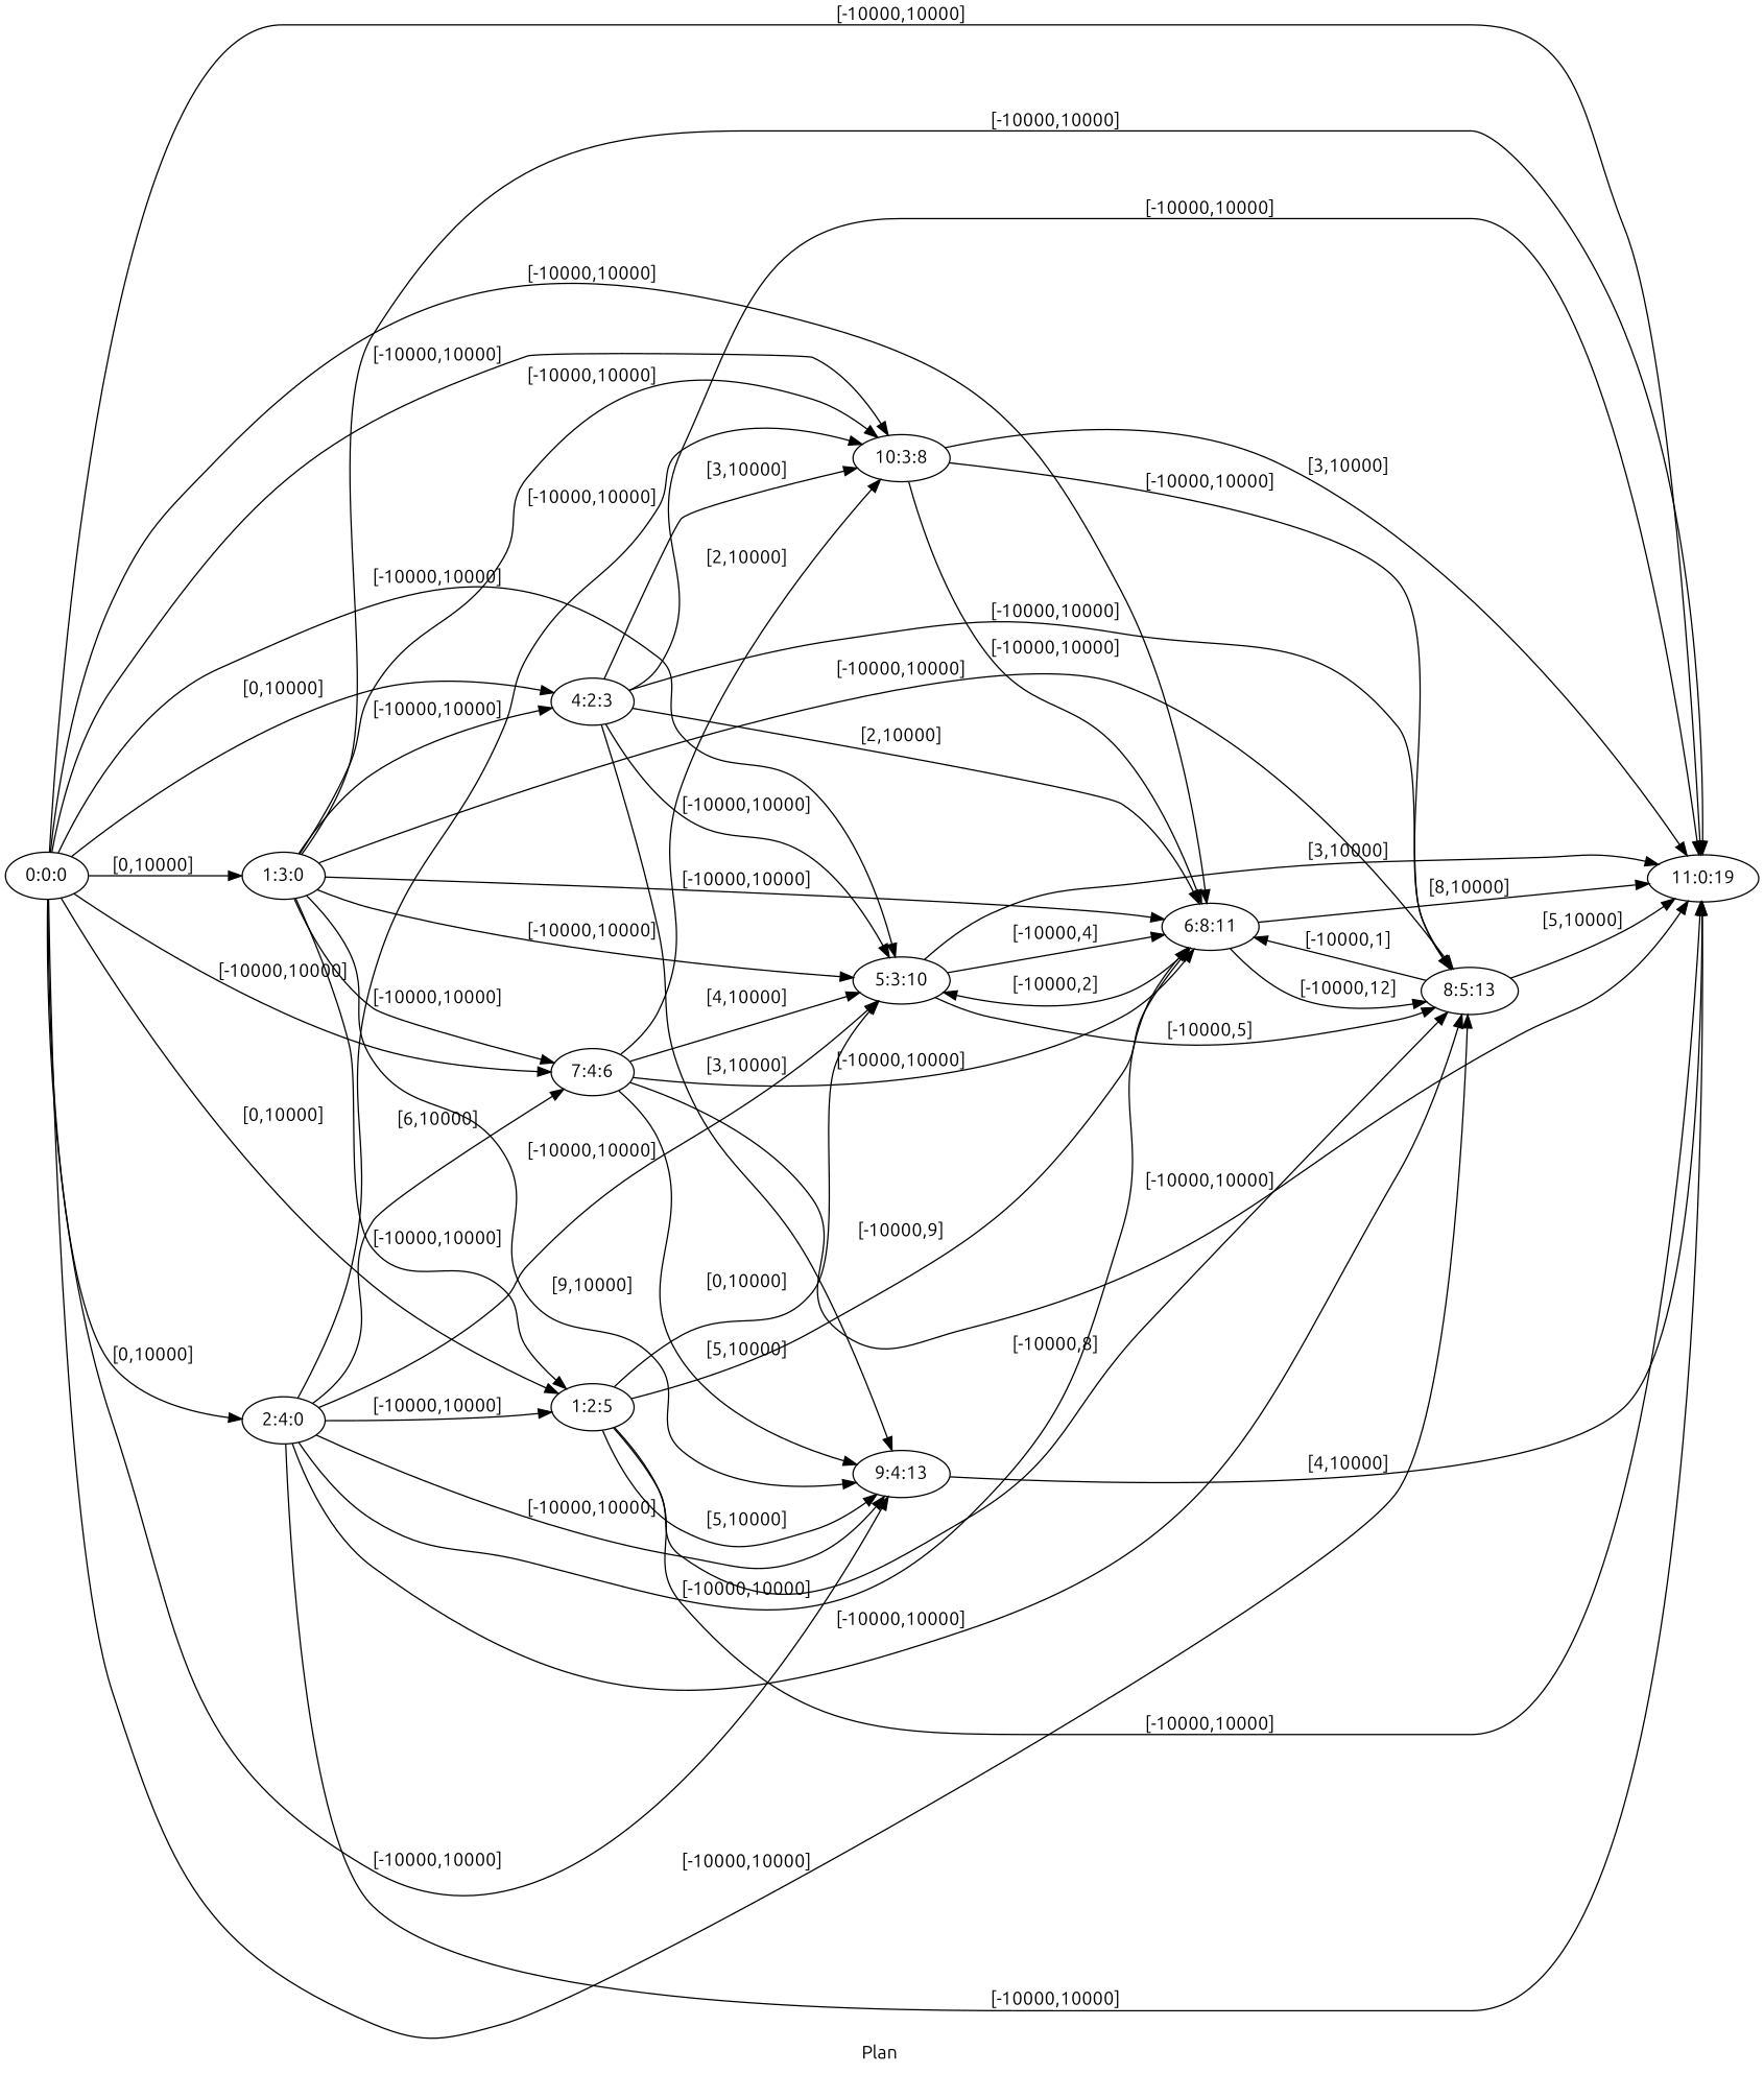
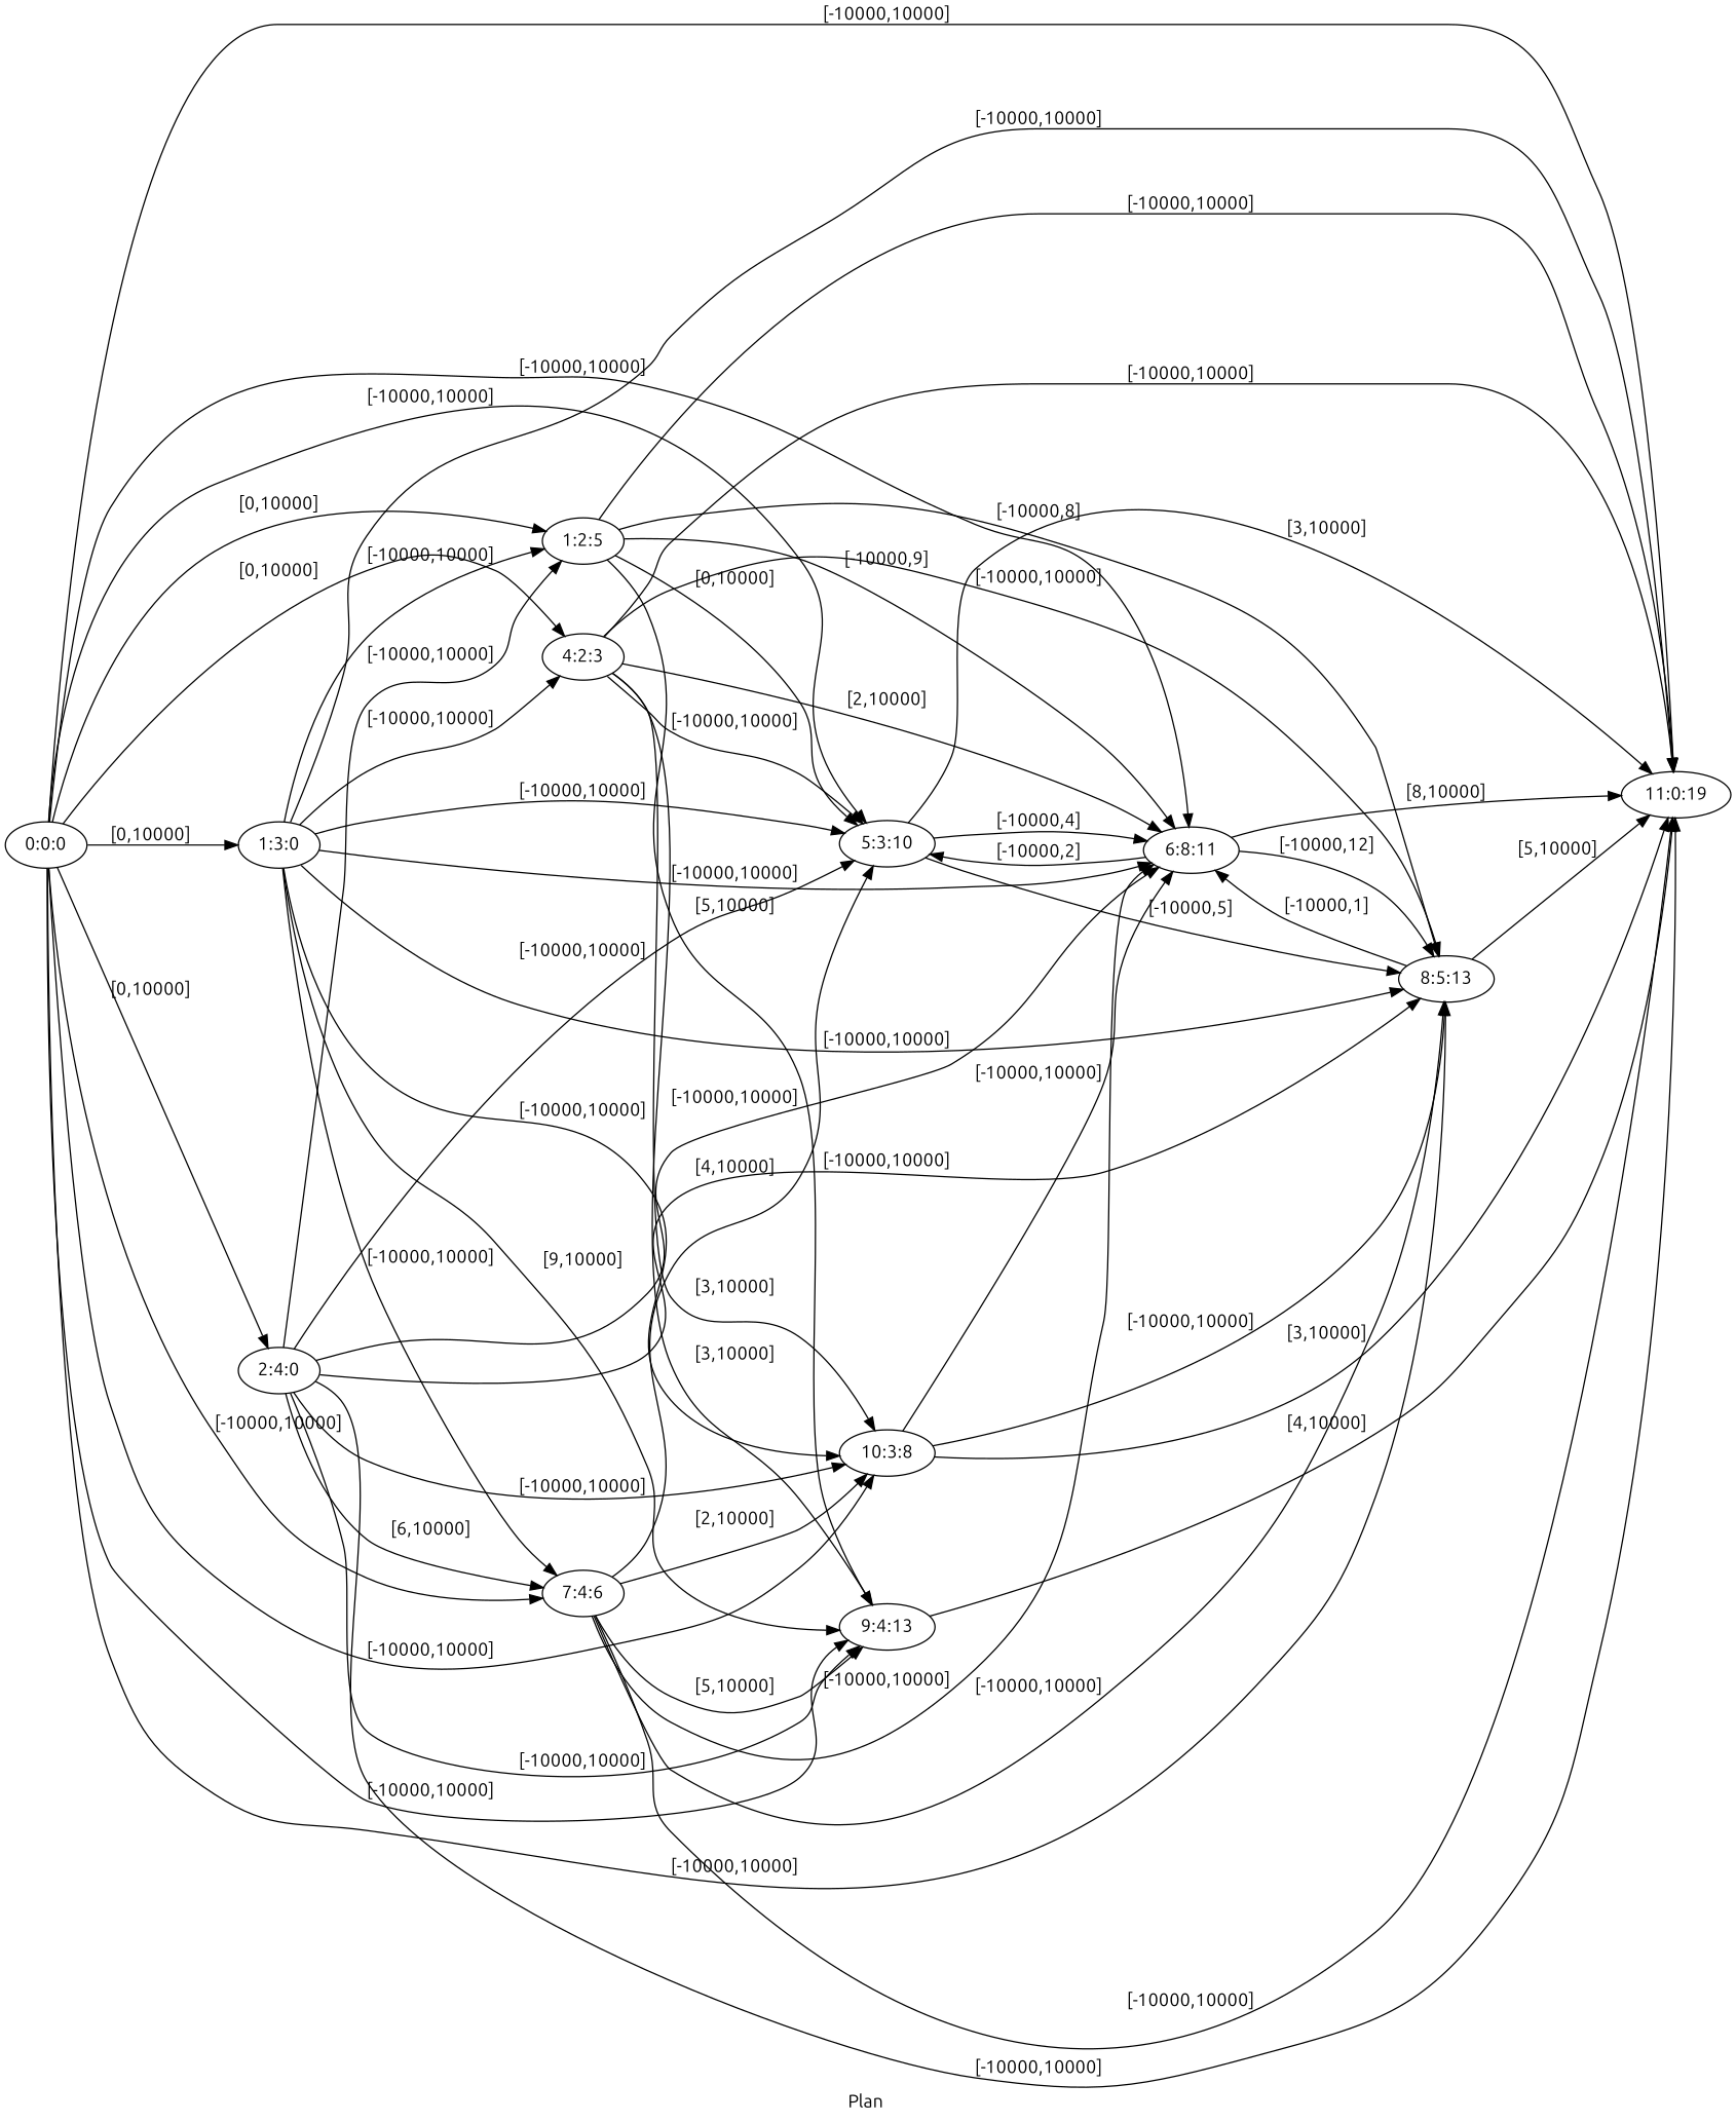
  digraph {
    fldt=0.798333
    fontname=Ubuntu
    label="Plan "
    nodesep=.45
    rankdir=LR
    node [fontname=Ubuntu]
    edge [fontname=Ubuntu]
    "0:0:0"
    "1:3:0"
    "2:4:0"
    n4 [label="1:2:5"]
    "4:2:3"
    "5:3:10"
    "6:8:11"
    "7:4:6"
    "8:5:13"
    "9:4:13"
    "10:3:8"
    "11:0:19"
    "0:0:0" -> "1:3:0" [label="[0,10000]"]
    "0:0:0" -> "2:4:0" [label="[0,10000]"]
    "0:0:0" -> n4 [label="[0,10000]"]
    "0:0:0" -> "4:2:3" [label="[0,10000]"]
    "0:0:0" -> "5:3:10" [label="[-10000,10000]"]
    "0:0:0" -> "6:8:11" [label="[-10000,10000]"]
    "0:0:0" -> "7:4:6" [label="[-10000,10000]"]
    "0:0:0" -> "8:5:13" [label="[-10000,10000]"]
    "0:0:0" -> "9:4:13" [label="[-10000,10000]"]
    "0:0:0" -> "10:3:8" [label="[-10000,10000]"]
    "0:0:0" -> "11:0:19" [label="[-10000,10000]"]
    "1:3:0" -> n4 [label="[-10000,10000]"]
    "1:3:0" -> "4:2:3" [label="[-10000,10000]"]
    "1:3:0" -> "5:3:10" [label="[-10000,10000]"]
    "1:3:0" -> "6:8:11" [label="[-10000,10000]"]
    "1:3:0" -> "7:4:6" [label="[-10000,10000]"]
    "1:3:0" -> "8:5:13" [label="[-10000,10000]"]
    "1:3:0" -> "9:4:13" [label="[9,10000]"]
    "1:3:0" -> "10:3:8" [label="[-10000,10000]"]
    "1:3:0" -> "11:0:19" [label="[-10000,10000]"]
    "2:4:0" -> n4 [label="[-10000,10000]"]
    "2:4:0" -> "5:3:10" [label="[-10000,10000]"]
    "2:4:0" -> "6:8:11" [label="[-10000,10000]"]
    "2:4:0" -> "7:4:6" [label="[6,10000]"]
    "2:4:0" -> "8:5:13" [label="[-10000,10000]"]
    "2:4:0" -> "9:4:13" [label="[-10000,10000]"]
    "2:4:0" -> "10:3:8" [label="[-10000,10000]"]
    "2:4:0" -> "11:0:19" [label="[-10000,10000]"]
    n4 -> "5:3:10" [label="[0,10000]"]
    n4 -> "6:8:11" [label="[-10000,9]"]
    n4 -> "8:5:13" [label="[-10000,8]"]
    n4 -> "9:4:13" [label="[5,10000]"]
    n4 -> "11:0:19" [label="[-10000,10000]"]
    "4:2:3" -> "5:3:10" [label="[-10000,10000]"]
    "4:2:3" -> "6:8:11" [label="[2,10000]"]
    "4:2:3" -> "8:5:13" [label="[-10000,10000]"]
    "4:2:3" -> "9:4:13" [label="[3,10000]"]
    "4:2:3" -> "10:3:8" [label="[3,10000]"]
    "4:2:3" -> "11:0:19" [label="[-10000,10000]"]
    "5:3:10" -> "6:8:11" [label="[-10000,4]"]
    "5:3:10" -> "8:5:13" [label="[-10000,5]"]
    "5:3:10" -> "11:0:19" [label="[3,10000]"]
    "6:8:11" -> "5:3:10" [label="[-10000,2]"]
    "6:8:11" -> "8:5:13" [label="[-10000,12]"]
    "6:8:11" -> "11:0:19" [label="[8,10000]"]
    "7:4:6" -> "5:3:10" [label="[4,10000]"]
    "7:4:6" -> "6:8:11" [label="[-10000,10000]"]
+   "7:4:6" -> "8:5:13" [label="[-10000,10000]"]
    "7:4:6" -> "9:4:13" [label="[5,10000]"]
    "7:4:6" -> "10:3:8" [label="[2,10000]"]
    "7:4:6" -> "11:0:19" [label="[-10000,10000]"]
    "8:5:13" -> "6:8:11" [label="[-10000,1]"]
    "8:5:13" -> "11:0:19" [label="[5,10000]"]
    "9:4:13" -> "11:0:19" [label="[4,10000]"]
    "10:3:8" -> "6:8:11" [label="[-10000,10000]"]
    "10:3:8" -> "8:5:13" [label="[-10000,10000]"]
    "10:3:8" -> "11:0:19" [label="[3,10000]"]
  }
